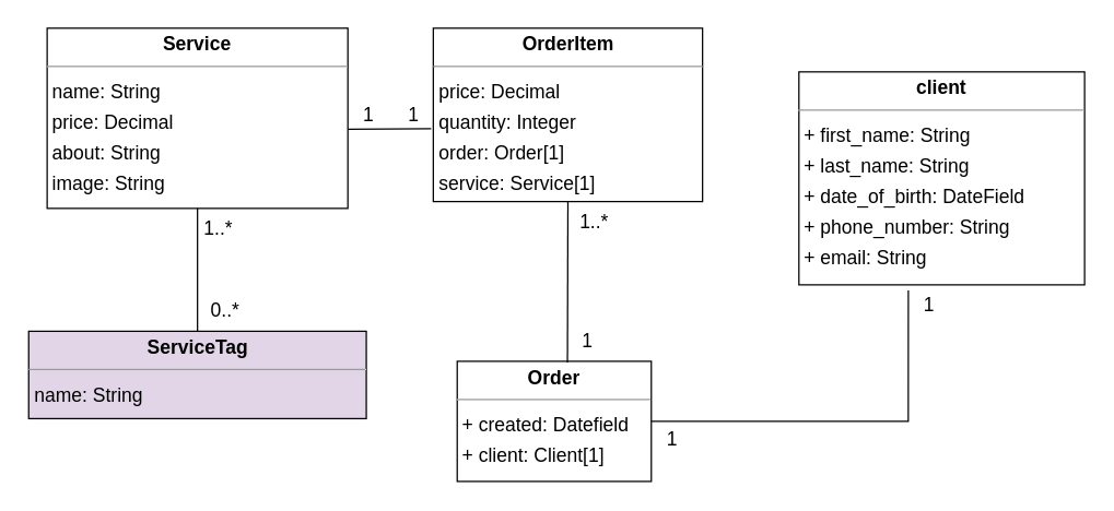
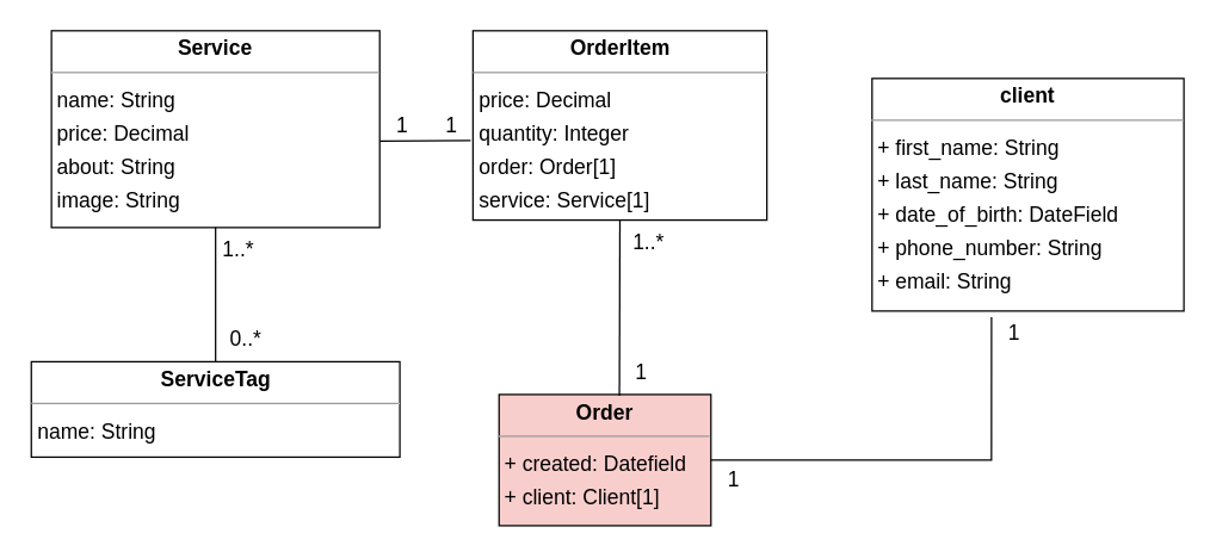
  <mxCell id="0" />
  <mxCell id="1" parent="0" />
  <mxCell id="2" value="&lt;p style=&quot;margin:0px;margin-top:4px;text-align:center;&quot;&gt;&lt;b&gt;client&lt;/b&gt;&lt;/p&gt;&lt;hr size=&quot;1&quot;&gt;&lt;p style=&quot;margin:0 0 0 4px;line-height:1.6;&quot;&gt;+ first_name: String&lt;br&gt;+ last_name: String&lt;br&gt;+ date_of_birth: DateField&lt;br&gt;+ phone_number: String&lt;br&gt;+ email: String&lt;/p&gt;" style="verticalAlign=top;align=left;overflow=fill;fontSize=14;fontFamily=Helvetica;html=1;rounded=0;shadow=0;comic=0;labelBackgroundColor=none;strokeWidth=1;" parent="1" vertex="1"><mxGeometry x="584" y="52" width="209" height="156" as="geometry" /></mxCell>
- <mxCell id="3" value="&lt;p style=&quot;margin:0px;margin-top:4px;text-align:center;&quot;&gt;&lt;b&gt;Order&lt;/b&gt;&lt;/p&gt;&lt;hr size=&quot;1&quot;&gt;&lt;p style=&quot;margin:0 0 0 4px;line-height:1.6;&quot;&gt;+ created: Datefield&lt;br&gt;+ client: Client[1]&lt;/p&gt;" style="verticalAlign=top;align=left;overflow=fill;fontSize=14;fontFamily=Helvetica;html=1;rounded=0;shadow=0;comic=0;labelBackgroundColor=none;strokeWidth=1;" parent="1" vertex="1"><mxGeometry x="334" y="264" width="142" height="88" as="geometry" /></mxCell>
+ <mxCell id="3" value="&lt;p style=&quot;margin:0px;margin-top:4px;text-align:center;&quot;&gt;&lt;b&gt;Order&lt;/b&gt;&lt;/p&gt;&lt;hr size=&quot;1&quot;&gt;&lt;p style=&quot;margin:0 0 0 4px;line-height:1.6;&quot;&gt;+ created: Datefield&lt;br&gt;+ client: Client[1]&lt;/p&gt;" style="verticalAlign=top;align=left;overflow=fill;fontSize=14;fontFamily=Helvetica;html=1;rounded=0;shadow=0;comic=0;labelBackgroundColor=none;strokeWidth=1;fillColor=#f8cecc;" parent="1" vertex="1"><mxGeometry x="334" y="264" width="142" height="88" as="geometry" /></mxCell>
  <mxCell id="4" value="&lt;p style=&quot;margin:0px;margin-top:4px;text-align:center;&quot;&gt;&lt;b&gt;OrderItem&lt;/b&gt;&lt;/p&gt;&lt;hr size=&quot;1&quot;&gt;&lt;p style=&quot;margin:0 0 0 4px;line-height:1.6;&quot;&gt; price: Decimal&lt;br&gt; quantity: Integer&lt;br&gt; order: Order[1]&lt;br&gt; service: Service[1]&lt;/p&gt;" style="verticalAlign=top;align=left;overflow=fill;fontSize=14;fontFamily=Helvetica;html=1;rounded=0;shadow=0;comic=0;labelBackgroundColor=none;strokeWidth=1;" parent="1" vertex="1"><mxGeometry x="316.5" y="20" width="197" height="127" as="geometry" /></mxCell>
  <mxCell id="5" value="&lt;p style=&quot;margin:0px;margin-top:4px;text-align:center;&quot;&gt;&lt;b&gt;Service&lt;/b&gt;&lt;/p&gt;&lt;hr size=&quot;1&quot;&gt;&lt;p style=&quot;margin:0 0 0 4px;line-height:1.6;&quot;&gt; name: String&lt;br&gt; price: Decimal&lt;br&gt; about: String&lt;br&gt; image: String&lt;/p&gt;" style="verticalAlign=top;align=left;overflow=fill;fontSize=14;fontFamily=Helvetica;html=1;rounded=0;shadow=0;comic=0;labelBackgroundColor=none;strokeWidth=1;" parent="1" vertex="1"><mxGeometry x="34" y="20" width="220" height="132" as="geometry" /></mxCell>
- <mxCell id="6" value="&lt;p style=&quot;margin:0px;margin-top:4px;text-align:center;&quot;&gt;&lt;b&gt;ServiceTag&lt;/b&gt;&lt;/p&gt;&lt;hr size=&quot;1&quot;&gt;&lt;p style=&quot;margin:0 0 0 4px;line-height:1.6;&quot;&gt; name: String&lt;/p&gt;" style="verticalAlign=top;align=left;overflow=fill;fontSize=14;fontFamily=Helvetica;html=1;rounded=0;shadow=0;comic=0;labelBackgroundColor=none;strokeWidth=1;fillColor=#e1d5e7;" parent="1" vertex="1"><mxGeometry x="20.5" y="242" width="247" height="64" as="geometry" /></mxCell>
+ <mxCell id="6" value="&lt;p style=&quot;margin:0px;margin-top:4px;text-align:center;&quot;&gt;&lt;b&gt;ServiceTag&lt;/b&gt;&lt;/p&gt;&lt;hr size=&quot;1&quot;&gt;&lt;p style=&quot;margin:0 0 0 4px;line-height:1.6;&quot;&gt; name: String&lt;/p&gt;" style="verticalAlign=top;align=left;overflow=fill;fontSize=14;fontFamily=Helvetica;html=1;rounded=0;shadow=0;comic=0;labelBackgroundColor=none;strokeWidth=1;" parent="1" vertex="1"><mxGeometry x="20.5" y="242" width="247" height="64" as="geometry" /></mxCell>
  <mxCell id="7" value="" style="endArrow=none;html=1;rounded=0;exitX=0.5;exitY=0;exitDx=0;exitDy=0;entryX=0.5;entryY=1;entryDx=0;entryDy=0;" edge="1" parent="1" source="6" target="5"><mxGeometry width="50" height="50" relative="1" as="geometry"><mxPoint x="134" y="222" as="sourcePoint" /><mxPoint x="184" y="172" as="targetPoint" /></mxGeometry></mxCell>
  <mxCell id="8" value="&lt;font style=&quot;font-size: 14px;&quot;&gt;1..*&lt;/font&gt;" style="text;html=1;align=center;verticalAlign=middle;resizable=0;points=[];autosize=1;strokeColor=none;fillColor=none;" vertex="1" parent="1"><mxGeometry x="139" y="152" width="40" height="30" as="geometry" /></mxCell>
  <mxCell id="9" value="&lt;font style=&quot;font-size: 14px;&quot;&gt;0..*&lt;/font&gt;" style="text;html=1;align=center;verticalAlign=middle;resizable=0;points=[];autosize=1;strokeColor=none;fillColor=none;" vertex="1" parent="1"><mxGeometry x="144" y="212" width="40" height="30" as="geometry" /></mxCell>
  <mxCell id="10" value="" style="endArrow=none;html=1;rounded=0;exitX=1;exitY=0.5;exitDx=0;exitDy=0;entryX=0.383;entryY=1.026;entryDx=0;entryDy=0;entryPerimeter=0;" edge="1" parent="1" source="3" target="2"><mxGeometry width="50" height="50" relative="1" as="geometry"><mxPoint x="554" y="332" as="sourcePoint" /><mxPoint x="664" y="232" as="targetPoint" /><Array as="points"><mxPoint x="664" y="308" /></Array></mxGeometry></mxCell>
  <mxCell id="11" value="&lt;font style=&quot;font-size: 14px;&quot;&gt;1&lt;/font&gt;" style="text;html=1;align=center;verticalAlign=middle;resizable=0;points=[];autosize=1;strokeColor=none;fillColor=none;" vertex="1" parent="1"><mxGeometry x="476" y="306" width="30" height="30" as="geometry" /></mxCell>
  <mxCell id="12" value="" style="endArrow=none;html=1;rounded=0;exitX=0.568;exitY=0.009;exitDx=0;exitDy=0;entryX=0.5;entryY=1;entryDx=0;entryDy=0;exitPerimeter=0;" edge="1" parent="1" source="3" target="4"><mxGeometry width="50" height="50" relative="1" as="geometry"><mxPoint x="414.41" y="282" as="sourcePoint" /><mxPoint x="414.41" as="targetPoint" y="192" /></mxGeometry></mxCell>
  <mxCell id="13" value="" style="endArrow=none;html=1;rounded=0;exitX=-0.008;exitY=0.579;exitDx=0;exitDy=0;exitPerimeter=0;" edge="1" parent="1" source="4"><mxGeometry width="50" height="50" relative="1" as="geometry"><mxPoint x="294" y="222" as="sourcePoint" /><mxPoint x="254" y="94" as="targetPoint" /></mxGeometry></mxCell>
  <mxCell id="14" value="&lt;font style=&quot;font-size: 14px;&quot;&gt;1&lt;/font&gt;" style="text;html=1;align=center;verticalAlign=middle;resizable=0;points=[];autosize=1;strokeColor=none;fillColor=none;" vertex="1" parent="1"><mxGeometry x="664" y="208" width="30" height="30" as="geometry" /></mxCell>
  <mxCell id="15" value="&lt;font style=&quot;font-size: 14px;&quot;&gt;1..*&lt;/font&gt;" style="text;html=1;align=center;verticalAlign=middle;resizable=0;points=[];autosize=1;strokeColor=none;fillColor=none;" vertex="1" parent="1"><mxGeometry x="414" y="147" width="40" height="30" as="geometry" /></mxCell>
  <mxCell id="16" value="&lt;font style=&quot;font-size: 14px;&quot;&gt;1&lt;/font&gt;" style="text;html=1;align=center;verticalAlign=middle;resizable=0;points=[];autosize=1;strokeColor=none;fillColor=none;" vertex="1" parent="1"><mxGeometry x="414" y="234" width="30" height="30" as="geometry" /></mxCell>
  <mxCell id="17" value="&lt;font style=&quot;font-size: 14px;&quot;&gt;1&lt;/font&gt;" style="text;html=1;align=center;verticalAlign=middle;resizable=0;points=[];autosize=1;strokeColor=none;fillColor=none;" vertex="1" parent="1"><mxGeometry x="286.5" y="68.5" width="30" height="30" as="geometry" /></mxCell>
  <mxCell id="18" value="&lt;font style=&quot;font-size: 14px;&quot;&gt;1&lt;/font&gt;" style="text;html=1;align=center;verticalAlign=middle;resizable=0;points=[];autosize=1;strokeColor=none;fillColor=none;" vertex="1" parent="1"><mxGeometry x="254" y="68.5" width="30" height="30" as="geometry" /></mxCell>
